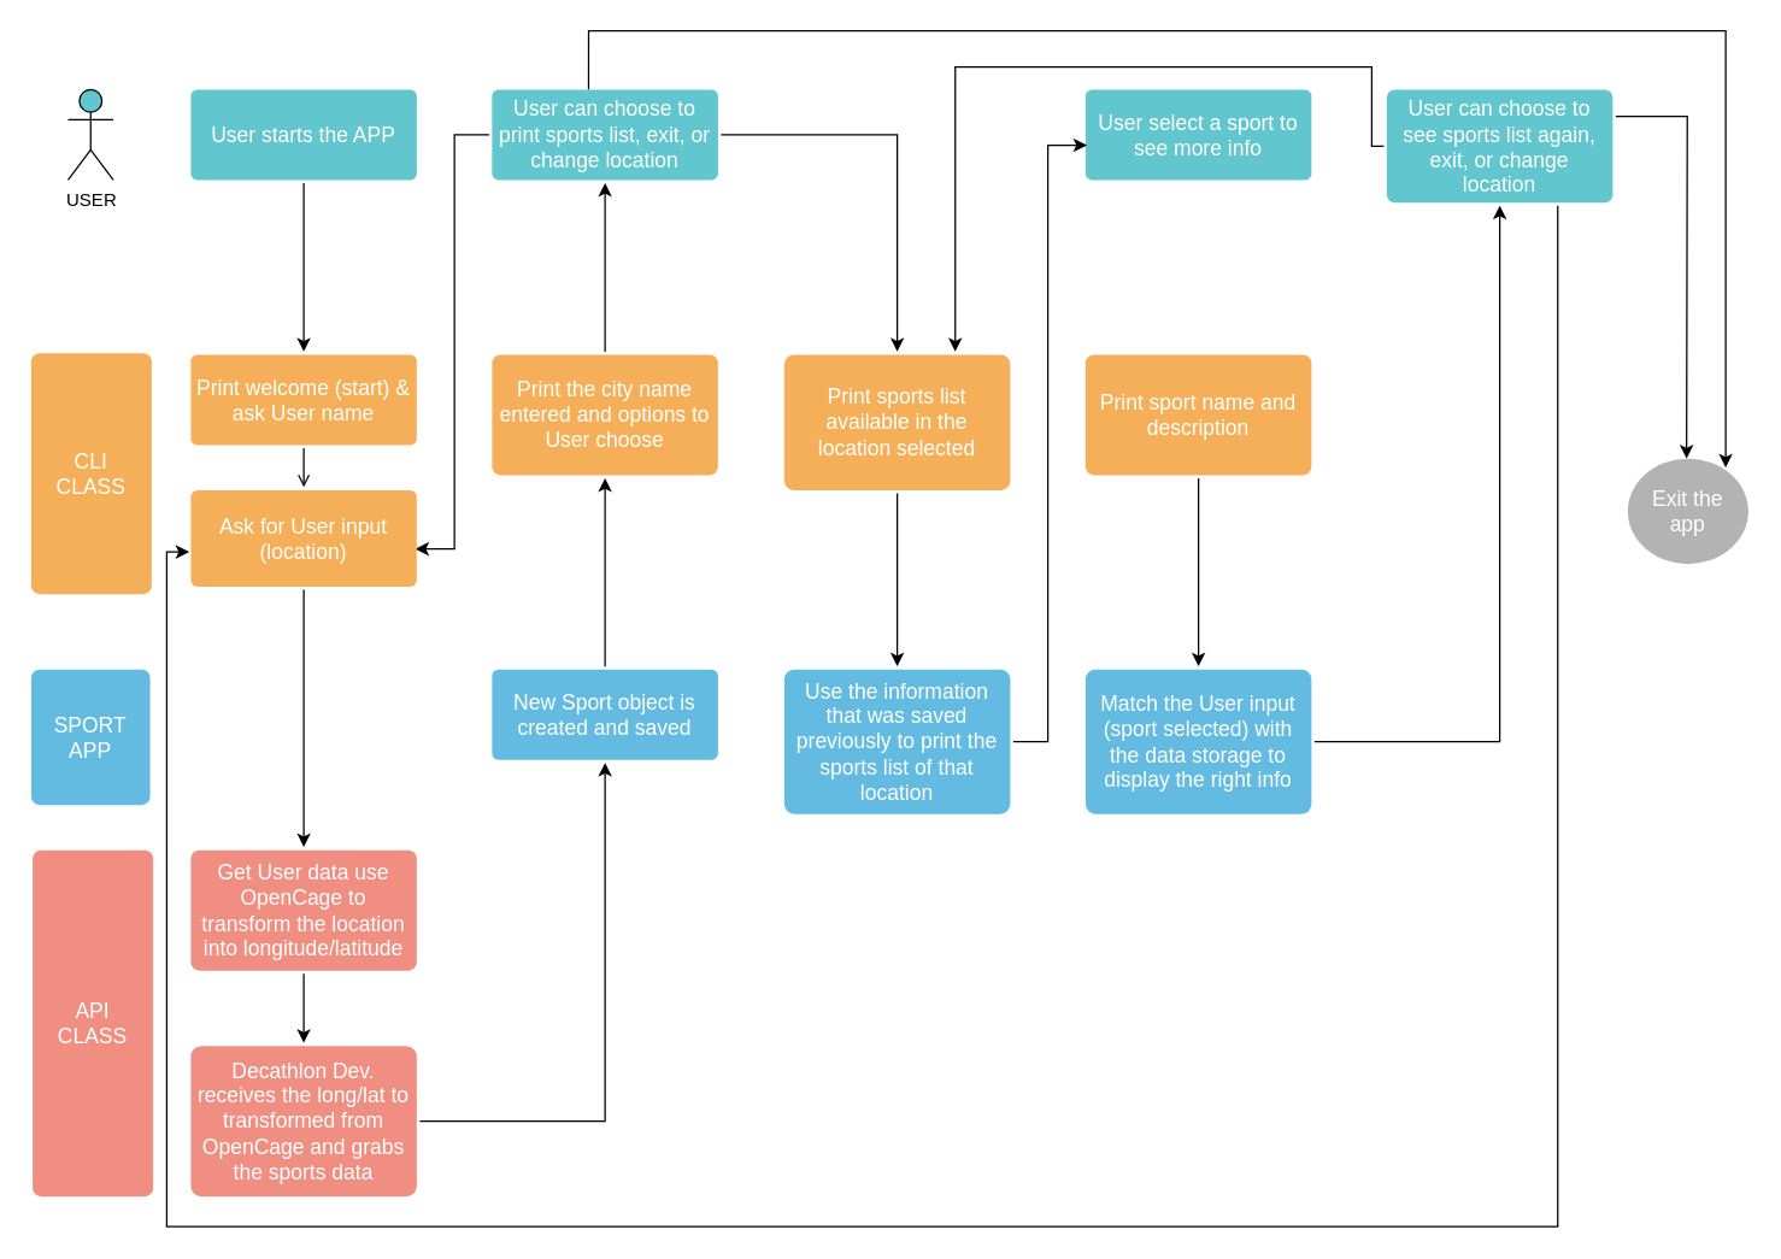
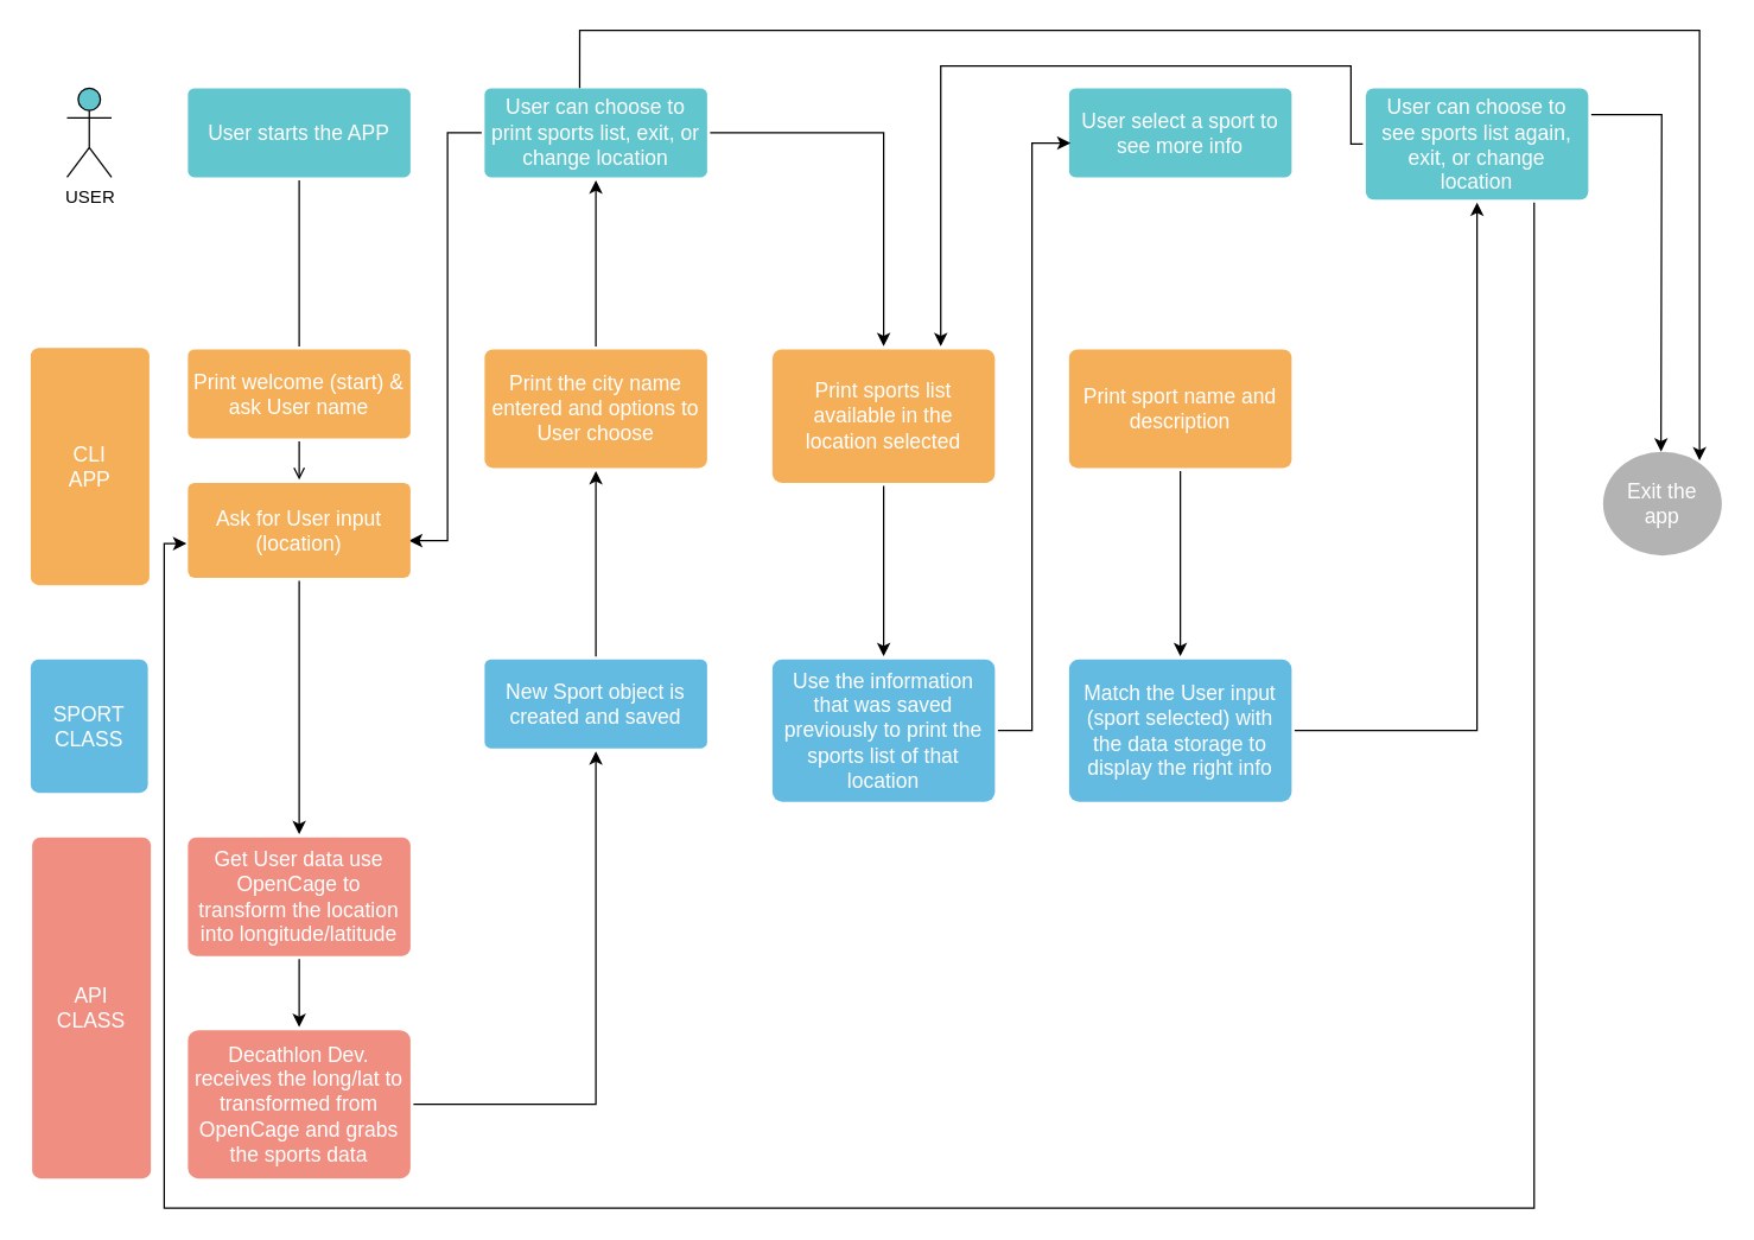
  <mxCell id="0" />
  <mxCell id="1" parent="0" />
  <mxCell id="2" style="edgeStyle=orthogonalEdgeStyle;rounded=0;orthogonalLoop=1;jettySize=auto;html=1;exitX=0.5;exitY=1;exitDx=0;exitDy=0;entryX=0.5;entryY=0;entryDx=0;entryDy=0;" edge="1" parent="1" source="3" target="32"><mxGeometry relative="1" as="geometry" /></mxCell>
  <mxCell id="3" value="Get User data use OpenCage to transform the location into longitude/latitude" style="rounded=1;whiteSpace=wrap;html=1;shadow=0;labelBackgroundColor=none;strokeColor=none;strokeWidth=3;fillColor=#f08e81;fontFamily=Helvetica;fontSize=14;fontColor=#FFFFFF;align=center;spacing=5;fontStyle=0;arcSize=7;perimeterSpacing=2;" parent="1" vertex="1"><mxGeometry x="126" y="564" width="150" height="80" as="geometry" /></mxCell>
  <mxCell id="4" style="edgeStyle=orthogonalEdgeStyle;rounded=0;orthogonalLoop=1;jettySize=auto;html=1;entryX=0.5;entryY=1;entryDx=0;entryDy=0;" edge="1" parent="1" source="5" target="11"><mxGeometry relative="1" as="geometry" /></mxCell>
  <mxCell id="5" value="New Sport object is created and saved" style="rounded=1;whiteSpace=wrap;html=1;shadow=0;labelBackgroundColor=none;strokeColor=none;strokeWidth=3;fillColor=#64bbe2;fontFamily=Helvetica;fontSize=14;fontColor=#FFFFFF;align=center;spacing=5;arcSize=7;perimeterSpacing=2;" parent="1" vertex="1"><mxGeometry x="326" y="444" width="150" height="60" as="geometry" /></mxCell>
  <mxCell id="6" value="" style="edgeStyle=orthogonalEdgeStyle;rounded=0;orthogonalLoop=1;jettySize=auto;html=1;endArrow=open;" edge="1" parent="1" source="7" target="16"><mxGeometry relative="1" as="geometry" /></mxCell>
  <mxCell id="7" value="Print welcome (start) &amp;amp; ask User name" style="rounded=1;whiteSpace=wrap;html=1;shadow=0;labelBackgroundColor=none;strokeColor=none;strokeWidth=3;fillColor=#f5af58;fontFamily=Helvetica;fontSize=14;fontColor=#FFFFFF;align=center;spacing=5;arcSize=7;perimeterSpacing=2;" parent="1" vertex="1"><mxGeometry x="126" y="235" width="150" height="60" as="geometry" /></mxCell>
- <mxCell id="8" style="edgeStyle=orthogonalEdgeStyle;rounded=0;orthogonalLoop=1;jettySize=auto;html=1;" edge="1" parent="1" source="9" target="7"><mxGeometry relative="1" as="geometry" /></mxCell>
+ <mxCell id="8" style="edgeStyle=orthogonalEdgeStyle;rounded=0;orthogonalLoop=1;jettySize=auto;html=1;endArrow=none;" edge="1" parent="1" source="9" target="7"><mxGeometry relative="1" as="geometry" /></mxCell>
  <mxCell id="9" value="User starts the APP" style="rounded=1;whiteSpace=wrap;html=1;shadow=0;labelBackgroundColor=none;strokeColor=none;strokeWidth=3;fillColor=#61c6ce;fontFamily=Helvetica;fontSize=14;fontColor=#FFFFFF;align=center;spacing=5;fontStyle=0;arcSize=7;perimeterSpacing=2;" parent="1" vertex="1"><mxGeometry x="126" y="59" width="150" height="60" as="geometry" /></mxCell>
  <mxCell id="10" style="edgeStyle=orthogonalEdgeStyle;rounded=0;orthogonalLoop=1;jettySize=auto;html=1;" edge="1" parent="1" source="11" target="14"><mxGeometry relative="1" as="geometry" /></mxCell>
  <mxCell id="11" value="Print the city name entered and options to User choose" style="rounded=1;whiteSpace=wrap;html=1;shadow=0;labelBackgroundColor=none;strokeColor=none;strokeWidth=3;fillColor=#f5af58;fontFamily=Helvetica;fontSize=14;fontColor=#FFFFFF;align=center;spacing=5;arcSize=7;perimeterSpacing=2;" vertex="1" parent="1"><mxGeometry x="326" y="235" width="150" height="80" as="geometry" /></mxCell>
  <mxCell id="12" value="" style="edgeStyle=orthogonalEdgeStyle;rounded=0;orthogonalLoop=1;jettySize=auto;html=1;entryX=0.981;entryY=0.603;entryDx=0;entryDy=0;entryPerimeter=0;" edge="1" parent="1" source="14" target="16"><mxGeometry relative="1" as="geometry" /></mxCell>
  <mxCell id="13" style="edgeStyle=orthogonalEdgeStyle;rounded=0;orthogonalLoop=1;jettySize=auto;html=1;exitX=1;exitY=0.5;exitDx=0;exitDy=0;" edge="1" parent="1" source="14" target="18"><mxGeometry relative="1" as="geometry" /></mxCell>
  <mxCell id="14" value="User can choose to print sports list, exit, or change location" style="rounded=1;whiteSpace=wrap;html=1;shadow=0;labelBackgroundColor=none;strokeColor=none;strokeWidth=3;fillColor=#61c6ce;fontFamily=Helvetica;fontSize=14;fontColor=#FFFFFF;align=center;spacing=5;fontStyle=0;arcSize=7;perimeterSpacing=2;" vertex="1" parent="1"><mxGeometry x="326" y="59" width="150" height="60" as="geometry" /></mxCell>
  <mxCell id="15" style="edgeStyle=orthogonalEdgeStyle;rounded=0;orthogonalLoop=1;jettySize=auto;html=1;" edge="1" parent="1" source="16" target="3"><mxGeometry relative="1" as="geometry" /></mxCell>
  <mxCell id="16" value="Ask for User input (location)" style="rounded=1;whiteSpace=wrap;html=1;shadow=0;labelBackgroundColor=none;strokeColor=none;strokeWidth=3;fillColor=#f5af58;fontFamily=Helvetica;fontSize=14;fontColor=#FFFFFF;align=center;spacing=5;arcSize=7;perimeterSpacing=2;" vertex="1" parent="1"><mxGeometry x="126" y="325" width="150" height="64" as="geometry" /></mxCell>
  <mxCell id="17" value="" style="edgeStyle=orthogonalEdgeStyle;rounded=0;orthogonalLoop=1;jettySize=auto;html=1;" edge="1" parent="1" source="18" target="21"><mxGeometry relative="1" as="geometry" /></mxCell>
  <mxCell id="18" value="Print sports list available in the location selected" style="rounded=1;whiteSpace=wrap;html=1;shadow=0;labelBackgroundColor=none;strokeColor=none;strokeWidth=3;fillColor=#f5af58;fontFamily=Helvetica;fontSize=14;fontColor=#FFFFFF;align=center;spacing=5;arcSize=7;perimeterSpacing=2;" vertex="1" parent="1"><mxGeometry x="520" y="235" width="150" height="90" as="geometry" /></mxCell>
  <mxCell id="19" value="User select a sport to see more info" style="rounded=1;whiteSpace=wrap;html=1;shadow=0;labelBackgroundColor=none;strokeColor=none;strokeWidth=3;fillColor=#61c6ce;fontFamily=Helvetica;fontSize=14;fontColor=#FFFFFF;align=center;spacing=5;fontStyle=0;arcSize=7;perimeterSpacing=2;" vertex="1" parent="1"><mxGeometry x="720" y="59" width="150" height="60" as="geometry" /></mxCell>
  <mxCell id="20" style="edgeStyle=orthogonalEdgeStyle;rounded=0;orthogonalLoop=1;jettySize=auto;html=1;entryX=0.019;entryY=0.609;entryDx=0;entryDy=0;entryPerimeter=0;" edge="1" parent="1" source="21" target="19"><mxGeometry relative="1" as="geometry" /></mxCell>
  <mxCell id="21" value="Use the information that was saved previously to print the sports list of that location" style="rounded=1;whiteSpace=wrap;html=1;shadow=0;labelBackgroundColor=none;strokeColor=none;strokeWidth=3;fillColor=#64bbe2;fontFamily=Helvetica;fontSize=14;fontColor=#FFFFFF;align=center;spacing=5;arcSize=7;perimeterSpacing=2;" vertex="1" parent="1"><mxGeometry x="520" y="444" width="150" height="96" as="geometry" /></mxCell>
  <mxCell id="22" style="edgeStyle=orthogonalEdgeStyle;rounded=0;orthogonalLoop=1;jettySize=auto;html=1;entryX=0.5;entryY=0;entryDx=0;entryDy=0;" edge="1" parent="1" source="23" target="25"><mxGeometry relative="1" as="geometry" /></mxCell>
  <mxCell id="23" value="Print sport name and description" style="rounded=1;whiteSpace=wrap;html=1;shadow=0;labelBackgroundColor=none;strokeColor=none;strokeWidth=3;fillColor=#f5af58;fontFamily=Helvetica;fontSize=14;fontColor=#FFFFFF;align=center;spacing=5;arcSize=7;perimeterSpacing=2;" vertex="1" parent="1"><mxGeometry x="720" y="235" width="150" height="80" as="geometry" /></mxCell>
  <mxCell id="24" style="edgeStyle=orthogonalEdgeStyle;rounded=0;orthogonalLoop=1;jettySize=auto;html=1;" edge="1" parent="1" source="25" target="29"><mxGeometry relative="1" as="geometry" /></mxCell>
  <mxCell id="25" value="Match the User input (sport selected) with the data storage to display the right info" style="rounded=1;whiteSpace=wrap;html=1;shadow=0;labelBackgroundColor=none;strokeColor=none;strokeWidth=3;fillColor=#64bbe2;fontFamily=Helvetica;fontSize=14;fontColor=#FFFFFF;align=center;spacing=5;arcSize=7;perimeterSpacing=2;" vertex="1" parent="1"><mxGeometry x="720" y="444" width="150" height="96" as="geometry" /></mxCell>
  <mxCell id="26" style="edgeStyle=orthogonalEdgeStyle;rounded=0;orthogonalLoop=1;jettySize=auto;html=1;entryX=0.274;entryY=0.088;entryDx=0;entryDy=0;entryPerimeter=0;exitX=1;exitY=0.25;exitDx=0;exitDy=0;" edge="1" parent="1" source="29"><mxGeometry relative="1" as="geometry"><mxPoint x="1090" y="70.02" as="sourcePoint" /><mxPoint x="1119.016" y="304.004" as="targetPoint" /></mxGeometry></mxCell>
  <mxCell id="27" style="edgeStyle=orthogonalEdgeStyle;rounded=0;orthogonalLoop=1;jettySize=auto;html=1;exitX=0.75;exitY=1;exitDx=0;exitDy=0;entryX=0.006;entryY=0.632;entryDx=0;entryDy=0;entryPerimeter=0;" edge="1" parent="1" source="29" target="16"><mxGeometry relative="1" as="geometry"><mxPoint x="70" y="364" as="targetPoint" /><Array as="points"><mxPoint x="1034" y="814" /><mxPoint x="110" y="814" /><mxPoint x="110" y="366" /></Array></mxGeometry></mxCell>
  <mxCell id="28" style="edgeStyle=orthogonalEdgeStyle;rounded=0;orthogonalLoop=1;jettySize=auto;html=1;exitX=0;exitY=0.5;exitDx=0;exitDy=0;entryX=0.75;entryY=0;entryDx=0;entryDy=0;" edge="1" parent="1" source="29" target="18"><mxGeometry relative="1" as="geometry"><mxPoint x="900" y="34" as="targetPoint" /><Array as="points"><mxPoint x="910" y="97" /><mxPoint x="910" y="44" /><mxPoint x="634" y="44" /></Array></mxGeometry></mxCell>
  <mxCell id="29" value="User can choose to see sports list again, exit, or change location" style="rounded=1;whiteSpace=wrap;html=1;shadow=0;labelBackgroundColor=none;strokeColor=none;strokeWidth=3;fillColor=#61c6ce;fontFamily=Helvetica;fontSize=14;fontColor=#FFFFFF;align=center;spacing=5;fontStyle=0;arcSize=7;perimeterSpacing=2;" vertex="1" parent="1"><mxGeometry x="920" y="59" width="150" height="75" as="geometry" /></mxCell>
  <mxCell id="30" value="USER" style="shape=umlActor;verticalLabelPosition=bottom;verticalAlign=top;html=1;outlineConnect=0;fillColor=#61c6ce" vertex="1" parent="1"><mxGeometry x="44.5" y="59" width="30" height="60" as="geometry" /></mxCell>
  <mxCell id="31" style="edgeStyle=orthogonalEdgeStyle;rounded=0;orthogonalLoop=1;jettySize=auto;html=1;" edge="1" parent="1" source="32" target="5"><mxGeometry relative="1" as="geometry" /></mxCell>
  <mxCell id="32" value="Decathlon Dev. receives the long/lat to transformed from OpenCage and grabs the sports data" style="rounded=1;whiteSpace=wrap;html=1;shadow=0;labelBackgroundColor=none;strokeColor=none;strokeWidth=3;fillColor=#f08e81;fontFamily=Helvetica;fontSize=14;fontColor=#FFFFFF;align=center;spacing=5;fontStyle=0;arcSize=7;perimeterSpacing=2;" vertex="1" parent="1"><mxGeometry x="126" y="694" width="150" height="100" as="geometry" /></mxCell>
  <mxCell id="33" value="Exit the app" style="ellipse;whiteSpace=wrap;html=1;shadow=0;labelBackgroundColor=none;strokeColor=none;strokeWidth=3;fillColor=#B3B3B3;fontFamily=Helvetica;fontSize=14;fontColor=#FFFFFF;align=center;spacing=5;fontStyle=0;arcSize=7;perimeterSpacing=2;" vertex="1" parent="1"><mxGeometry x="1080" y="304" width="80" height="70" as="geometry" /></mxCell>
  <mxCell id="34" style="edgeStyle=orthogonalEdgeStyle;rounded=0;orthogonalLoop=1;jettySize=auto;html=1;exitX=0.429;exitY=0.031;exitDx=0;exitDy=0;exitPerimeter=0;" edge="1" parent="1" source="14"><mxGeometry relative="1" as="geometry"><mxPoint x="1145" y="310" as="targetPoint" /><mxPoint x="390" y="54" as="sourcePoint" /><Array as="points"><mxPoint x="390" y="20" /><mxPoint x="1145" y="20" /></Array></mxGeometry></mxCell>
- <mxCell id="35" value="CLI&lt;br&gt;CLASS" style="rounded=1;whiteSpace=wrap;html=1;shadow=0;labelBackgroundColor=none;strokeColor=none;strokeWidth=3;fillColor=#f5af58;fontFamily=Helvetica;fontSize=14;fontColor=#FFFFFF;align=center;spacing=5;arcSize=7;perimeterSpacing=2;" vertex="1" parent="1"><mxGeometry x="20" y="234" width="80" height="160" as="geometry" /></mxCell>
+ <mxCell id="35" value="CLI&lt;br&gt;APP" style="rounded=1;whiteSpace=wrap;html=1;shadow=0;labelBackgroundColor=none;strokeColor=none;strokeWidth=3;fillColor=#f5af58;fontFamily=Helvetica;fontSize=14;fontColor=#FFFFFF;align=center;spacing=5;arcSize=7;perimeterSpacing=2;" vertex="1" parent="1"><mxGeometry x="20" y="234" width="80" height="160" as="geometry" /></mxCell>
  <mxCell id="36" value="API CLASS" style="rounded=1;whiteSpace=wrap;html=1;shadow=0;labelBackgroundColor=none;strokeColor=none;strokeWidth=3;fillColor=#f08e81;fontFamily=Helvetica;fontSize=14;fontColor=#FFFFFF;align=center;spacing=5;fontStyle=0;arcSize=7;perimeterSpacing=2;" vertex="1" parent="1"><mxGeometry x="21" y="564" width="80" height="230" as="geometry" /></mxCell>
- <mxCell id="37" value="SPORT&lt;br&gt;APP" style="rounded=1;whiteSpace=wrap;html=1;shadow=0;labelBackgroundColor=none;strokeColor=none;strokeWidth=3;fillColor=#64bbe2;fontFamily=Helvetica;fontSize=14;fontColor=#FFFFFF;align=center;spacing=5;arcSize=7;perimeterSpacing=2;" vertex="1" parent="1"><mxGeometry x="20" y="444" width="79" height="90" as="geometry" /></mxCell>
+ <mxCell id="37" value="SPORT&lt;br&gt;CLASS" style="rounded=1;whiteSpace=wrap;html=1;shadow=0;labelBackgroundColor=none;strokeColor=none;strokeWidth=3;fillColor=#64bbe2;fontFamily=Helvetica;fontSize=14;fontColor=#FFFFFF;align=center;spacing=5;arcSize=7;perimeterSpacing=2;" vertex="1" parent="1"><mxGeometry x="20" y="444" width="79" height="90" as="geometry" /></mxCell>
